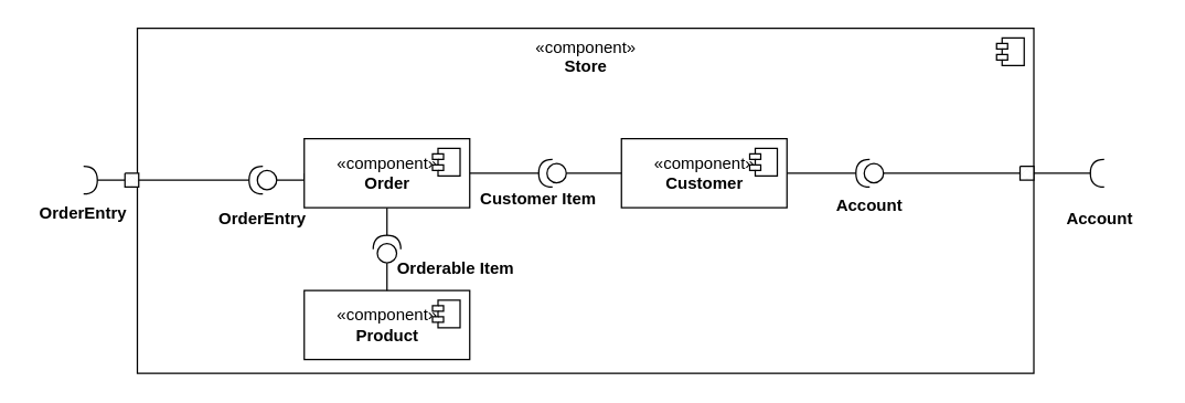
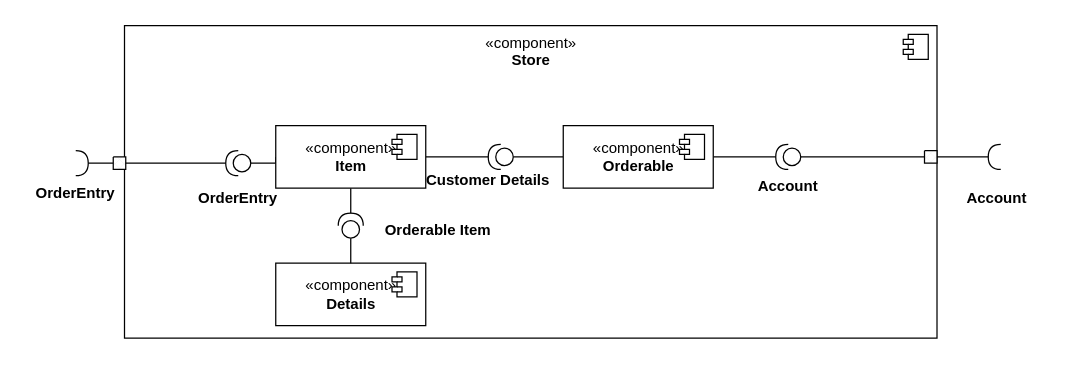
  <mxCell id="0" />
  <mxCell id="1" parent="0" />
  <mxCell id="2" value="«component»&lt;br&gt;&lt;b&gt;Store&lt;/b&gt;" style="html=1;dropTarget=0;verticalAlign=top;" vertex="1" parent="1"><mxGeometry x="99" y="20" width="650" height="250" as="geometry" /></mxCell>
  <mxCell id="3" value="" style="shape=module;jettyWidth=8;jettyHeight=4;" vertex="1" parent="2"><mxGeometry x="1" width="20" height="20" relative="1" as="geometry"><mxPoint x="-27" y="7" as="offset" /></mxGeometry></mxCell>
  <mxCell id="4" style="edgeStyle=orthogonalEdgeStyle;rounded=0;orthogonalLoop=1;jettySize=auto;html=1;exitX=1;exitY=0.5;exitDx=0;exitDy=0;exitPerimeter=0;entryX=0;entryY=0.5;entryDx=0;entryDy=0;entryPerimeter=0;endArrow=none;endFill=0;" edge="1" parent="1" source="5" target="7"><mxGeometry relative="1" as="geometry" /></mxCell>
  <mxCell id="5" value="" style="shape=requiredInterface;html=1;verticalLabelPosition=bottom;sketch=0;" vertex="1" parent="1"><mxGeometry x="60" y="120" width="10" height="20" as="geometry" /></mxCell>
  <mxCell id="6" style="edgeStyle=orthogonalEdgeStyle;rounded=0;orthogonalLoop=1;jettySize=auto;html=1;exitX=0.5;exitY=1;exitDx=0;exitDy=0;" edge="1" parent="1" source="2" target="2"><mxGeometry relative="1" as="geometry" /></mxCell>
  <mxCell id="7" value="" style="verticalLabelPosition=bottom;verticalAlign=top;html=1;shape=mxgraph.basic.patternFillRect;fillStyle=diagGrid;step=5;fillStrokeWidth=0.2;fillStrokeColor=#dddddd;" vertex="1" parent="1"><mxGeometry x="90" y="125" width="10" height="10" as="geometry" /></mxCell>
  <mxCell id="8" style="edgeStyle=orthogonalEdgeStyle;rounded=0;orthogonalLoop=1;jettySize=auto;html=1;exitX=1;exitY=0.5;exitDx=0;exitDy=0;exitPerimeter=0;entryX=1;entryY=0.5;entryDx=0;entryDy=0;entryPerimeter=0;endArrow=none;endFill=0;" edge="1" parent="1" source="10" target="7"><mxGeometry relative="1" as="geometry" /></mxCell>
  <mxCell id="9" style="edgeStyle=orthogonalEdgeStyle;rounded=0;orthogonalLoop=1;jettySize=auto;html=1;exitX=0;exitY=0.5;exitDx=0;exitDy=0;exitPerimeter=0;entryX=0;entryY=0.5;entryDx=0;entryDy=0;endArrow=none;endFill=0;" edge="1" parent="1" source="10" target="13"><mxGeometry relative="1" as="geometry" /></mxCell>
  <mxCell id="10" value="" style="shape=providedRequiredInterface;html=1;verticalLabelPosition=bottom;sketch=0;rotation=-180;" vertex="1" parent="1"><mxGeometry x="180" y="120" width="20" height="20" as="geometry" /></mxCell>
  <mxCell id="11" style="edgeStyle=orthogonalEdgeStyle;rounded=0;orthogonalLoop=1;jettySize=auto;html=1;exitX=1;exitY=0.5;exitDx=0;exitDy=0;entryX=1;entryY=0.5;entryDx=0;entryDy=0;entryPerimeter=0;endArrow=none;endFill=0;" edge="1" parent="1" source="13" target="16"><mxGeometry relative="1" as="geometry" /></mxCell>
  <mxCell id="12" style="edgeStyle=orthogonalEdgeStyle;rounded=0;orthogonalLoop=1;jettySize=auto;html=1;exitX=0.5;exitY=1;exitDx=0;exitDy=0;entryX=1;entryY=0.5;entryDx=0;entryDy=0;entryPerimeter=0;endArrow=none;endFill=0;" edge="1" parent="1" source="13" target="28"><mxGeometry relative="1" as="geometry" /></mxCell>
- <mxCell id="13" value="«component»&lt;br&gt;&lt;b&gt;Order&lt;/b&gt;" style="html=1;dropTarget=0;" vertex="1" parent="1"><mxGeometry x="220" y="100" width="120" height="50" as="geometry" /></mxCell>
+ <mxCell id="13" value="«component»&lt;br&gt;&lt;b&gt;Item&lt;/b&gt;" style="html=1;dropTarget=0;" vertex="1" parent="1"><mxGeometry x="220" y="100" width="120" height="50" as="geometry" /></mxCell>
  <mxCell id="14" value="" style="shape=module;jettyWidth=8;jettyHeight=4;" vertex="1" parent="13"><mxGeometry x="1" width="20" height="20" relative="1" as="geometry"><mxPoint x="-27" y="7" as="offset" /></mxGeometry></mxCell>
  <mxCell id="15" style="edgeStyle=orthogonalEdgeStyle;rounded=0;orthogonalLoop=1;jettySize=auto;html=1;exitX=0;exitY=0.5;exitDx=0;exitDy=0;exitPerimeter=0;entryX=0;entryY=0.5;entryDx=0;entryDy=0;endArrow=none;endFill=0;" edge="1" parent="1" source="16" target="18"><mxGeometry relative="1" as="geometry" /></mxCell>
  <mxCell id="16" value="" style="shape=providedRequiredInterface;html=1;verticalLabelPosition=bottom;sketch=0;rotation=-180;" vertex="1" parent="1"><mxGeometry x="390" y="115" width="20" height="20" as="geometry" /></mxCell>
  <mxCell id="17" style="edgeStyle=orthogonalEdgeStyle;rounded=0;orthogonalLoop=1;jettySize=auto;html=1;exitX=1;exitY=0.5;exitDx=0;exitDy=0;entryX=1;entryY=0.5;entryDx=0;entryDy=0;entryPerimeter=0;endArrow=none;endFill=0;" edge="1" parent="1" source="18" target="21"><mxGeometry relative="1" as="geometry" /></mxCell>
- <mxCell id="18" value="&lt;div style=&quot;&quot;&gt;&lt;span style=&quot;background-color: initial;&quot;&gt;«component»&lt;/span&gt;&lt;/div&gt;&lt;b&gt;Customer&lt;/b&gt;" style="html=1;dropTarget=0;align=center;" vertex="1" parent="1"><mxGeometry x="450" y="100" width="120" height="50" as="geometry" /></mxCell>
+ <mxCell id="18" value="&lt;div style=&quot;&quot;&gt;&lt;span style=&quot;background-color: initial;&quot;&gt;«component»&lt;/span&gt;&lt;/div&gt;&lt;b&gt;Orderable&lt;/b&gt;" style="html=1;dropTarget=0;align=center;" vertex="1" parent="1"><mxGeometry x="450" y="100" width="120" height="50" as="geometry" /></mxCell>
  <mxCell id="19" value="" style="shape=module;jettyWidth=8;jettyHeight=4;" vertex="1" parent="18"><mxGeometry x="1" width="20" height="20" relative="1" as="geometry"><mxPoint x="-27" y="7" as="offset" /></mxGeometry></mxCell>
  <mxCell id="20" style="edgeStyle=orthogonalEdgeStyle;rounded=0;orthogonalLoop=1;jettySize=auto;html=1;exitX=0;exitY=0.5;exitDx=0;exitDy=0;exitPerimeter=0;entryX=0;entryY=0.5;entryDx=0;entryDy=0;entryPerimeter=0;endArrow=none;endFill=0;" edge="1" parent="1" source="21" target="23"><mxGeometry relative="1" as="geometry" /></mxCell>
  <mxCell id="21" value="" style="shape=providedRequiredInterface;html=1;verticalLabelPosition=bottom;sketch=0;rotation=-180;" vertex="1" parent="1"><mxGeometry x="620" y="115" width="20" height="20" as="geometry" /></mxCell>
  <mxCell id="22" style="edgeStyle=orthogonalEdgeStyle;rounded=0;orthogonalLoop=1;jettySize=auto;html=1;exitX=1;exitY=0.5;exitDx=0;exitDy=0;exitPerimeter=0;entryX=1;entryY=0.5;entryDx=0;entryDy=0;entryPerimeter=0;endArrow=none;endFill=0;" edge="1" parent="1" source="23" target="24"><mxGeometry relative="1" as="geometry" /></mxCell>
  <mxCell id="23" value="" style="verticalLabelPosition=bottom;verticalAlign=top;html=1;shape=mxgraph.basic.patternFillRect;fillStyle=diagGrid;step=5;fillStrokeWidth=0.2;fillStrokeColor=#dddddd;" vertex="1" parent="1"><mxGeometry x="739" y="120" width="10" height="10" as="geometry" /></mxCell>
  <mxCell id="24" value="" style="shape=requiredInterface;html=1;verticalLabelPosition=bottom;sketch=0;rotation=-180;" vertex="1" parent="1"><mxGeometry x="790" y="115" width="10" height="20" as="geometry" /></mxCell>
- <mxCell id="25" value="«component»&lt;br&gt;&lt;b&gt;Product&lt;/b&gt;" style="html=1;dropTarget=0;" vertex="1" parent="1"><mxGeometry x="220" y="210" width="120" height="50" as="geometry" /></mxCell>
+ <mxCell id="25" value="«component»&lt;br&gt;&lt;b&gt;Details&lt;/b&gt;" style="html=1;dropTarget=0;" vertex="1" parent="1"><mxGeometry x="220" y="210" width="120" height="50" as="geometry" /></mxCell>
  <mxCell id="26" value="" style="shape=module;jettyWidth=8;jettyHeight=4;" vertex="1" parent="25"><mxGeometry x="1" width="20" height="20" relative="1" as="geometry"><mxPoint x="-27" y="7" as="offset" /></mxGeometry></mxCell>
  <mxCell id="27" style="edgeStyle=orthogonalEdgeStyle;rounded=0;orthogonalLoop=1;jettySize=auto;html=1;exitX=0;exitY=0.5;exitDx=0;exitDy=0;exitPerimeter=0;entryX=0.5;entryY=0;entryDx=0;entryDy=0;endArrow=none;endFill=0;" edge="1" parent="1" source="28" target="25"><mxGeometry relative="1" as="geometry" /></mxCell>
  <mxCell id="28" value="" style="shape=providedRequiredInterface;html=1;verticalLabelPosition=bottom;sketch=0;rotation=-90;" vertex="1" parent="1"><mxGeometry x="270" y="170" width="20" height="20" as="geometry" /></mxCell>
- <mxCell id="29" value="Customer Item" style="text;align=center;fontStyle=1;verticalAlign=middle;spacingLeft=3;spacingRight=3;strokeColor=none;rotatable=0;points=[[0,0.5],[1,0.5]];portConstraint=eastwest;" vertex="1" parent="1"><mxGeometry x="350" y="130" width="80" height="26" as="geometry" /></mxCell>
+ <mxCell id="29" value="Customer Details" style="text;align=center;fontStyle=1;verticalAlign=middle;spacingLeft=3;spacingRight=3;strokeColor=none;rotatable=0;points=[[0,0.5],[1,0.5]];portConstraint=eastwest;" vertex="1" parent="1"><mxGeometry x="350" y="130" width="80" height="26" as="geometry" /></mxCell>
  <mxCell id="30" value="Account" style="text;align=center;fontStyle=1;verticalAlign=middle;spacingLeft=3;spacingRight=3;strokeColor=none;rotatable=0;points=[[0,0.5],[1,0.5]];portConstraint=eastwest;" vertex="1" parent="1"><mxGeometry x="590" y="135" width="80" height="26" as="geometry" /></mxCell>
  <mxCell id="31" value="Account" style="text;align=center;fontStyle=1;verticalAlign=middle;spacingLeft=3;spacingRight=3;strokeColor=none;rotatable=0;points=[[0,0.5],[1,0.5]];portConstraint=eastwest;" vertex="1" parent="1"><mxGeometry x="757" y="144" width="80" height="26" as="geometry" /></mxCell>
- <mxCell id="32" value="Orderable Item" style="text;align=center;fontStyle=1;verticalAlign=middle;spacingLeft=3;spacingRight=3;strokeColor=none;rotatable=0;points=[[0,0.5],[1,0.5]];portConstraint=eastwest;" vertex="1" parent="1"><mxGeometry x="290" y="180" width="80" height="26" as="geometry" /></mxCell>
+ <mxCell id="32" value="Orderable Item" style="text;align=center;fontStyle=1;verticalAlign=middle;spacingLeft=3;spacingRight=3;strokeColor=none;rotatable=0;points=[[0,0.5],[1,0.5]];portConstraint=eastwest;" vertex="1" parent="1"><mxGeometry x="310" y="170" width="80" height="26" as="geometry" /></mxCell>
  <mxCell id="33" value="OrderEntry" style="text;align=center;fontStyle=1;verticalAlign=middle;spacingLeft=3;spacingRight=3;strokeColor=none;rotatable=0;points=[[0,0.5],[1,0.5]];portConstraint=eastwest;" vertex="1" parent="1"><mxGeometry x="150" y="144" width="80" height="26" as="geometry" /></mxCell>
  <mxCell id="34" value="OrderEntry" style="text;align=center;fontStyle=1;verticalAlign=middle;spacingLeft=3;spacingRight=3;strokeColor=none;rotatable=0;points=[[0,0.5],[1,0.5]];portConstraint=eastwest;" vertex="1" parent="1"><mxGeometry x="20" y="140" width="80" height="26" as="geometry" /></mxCell>
